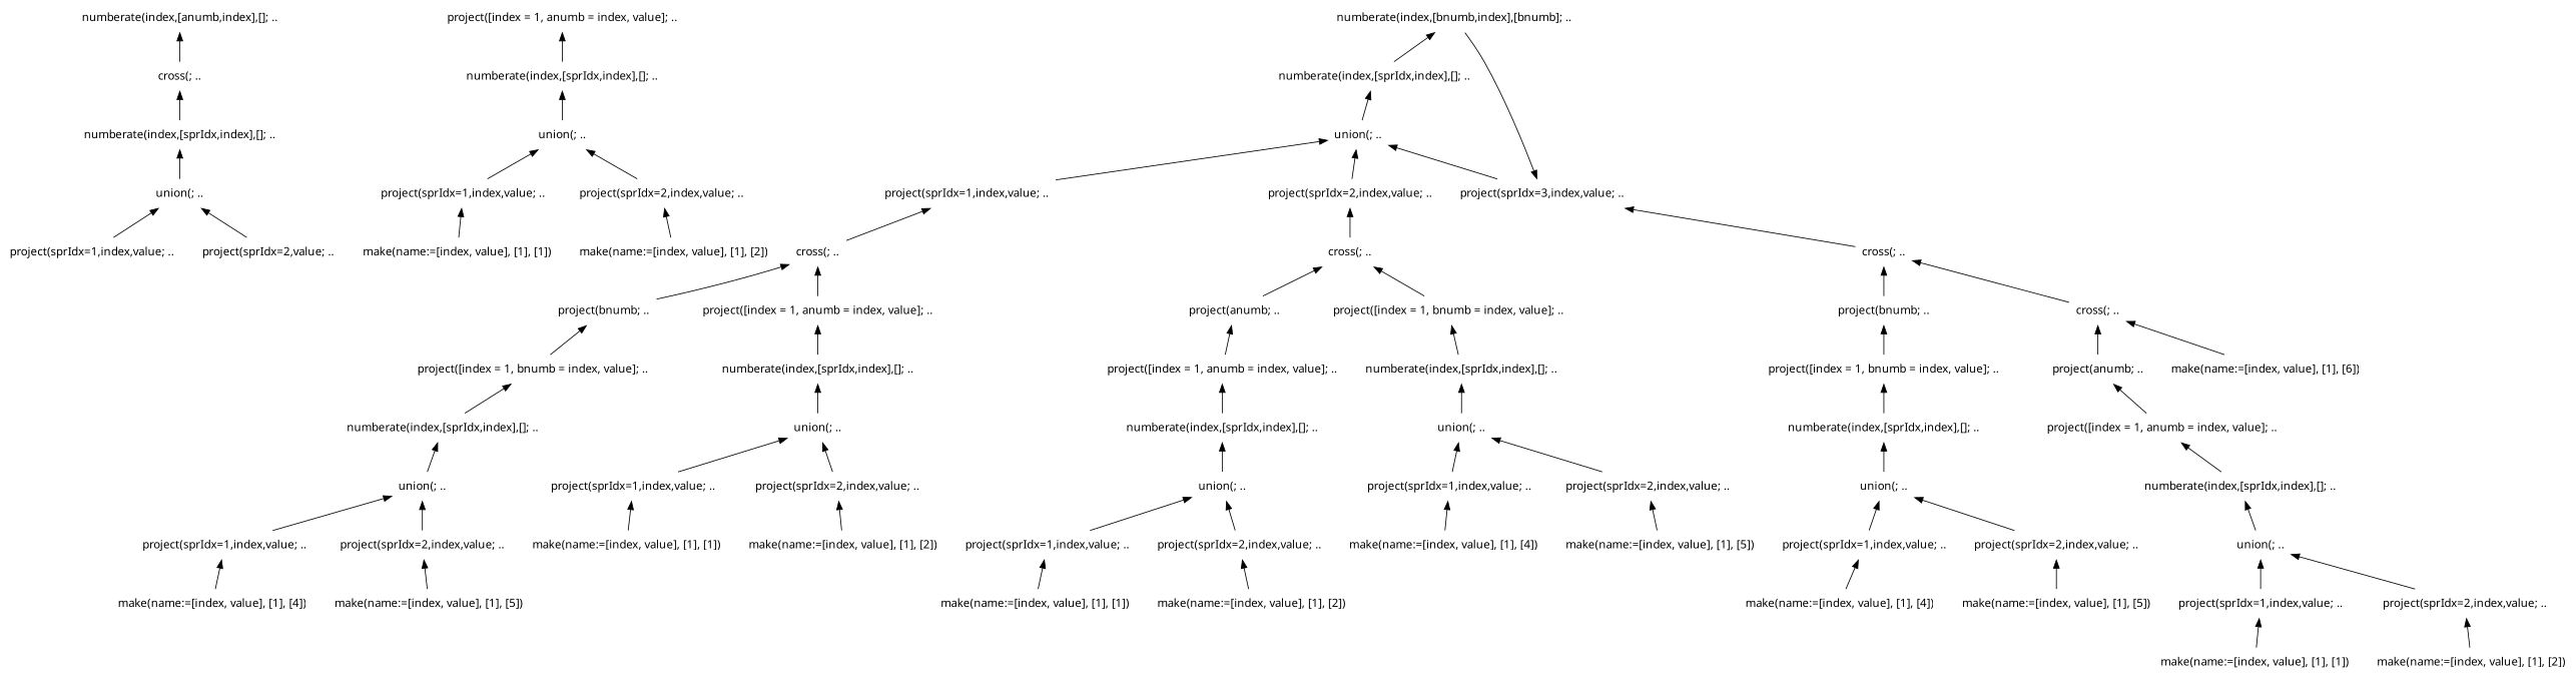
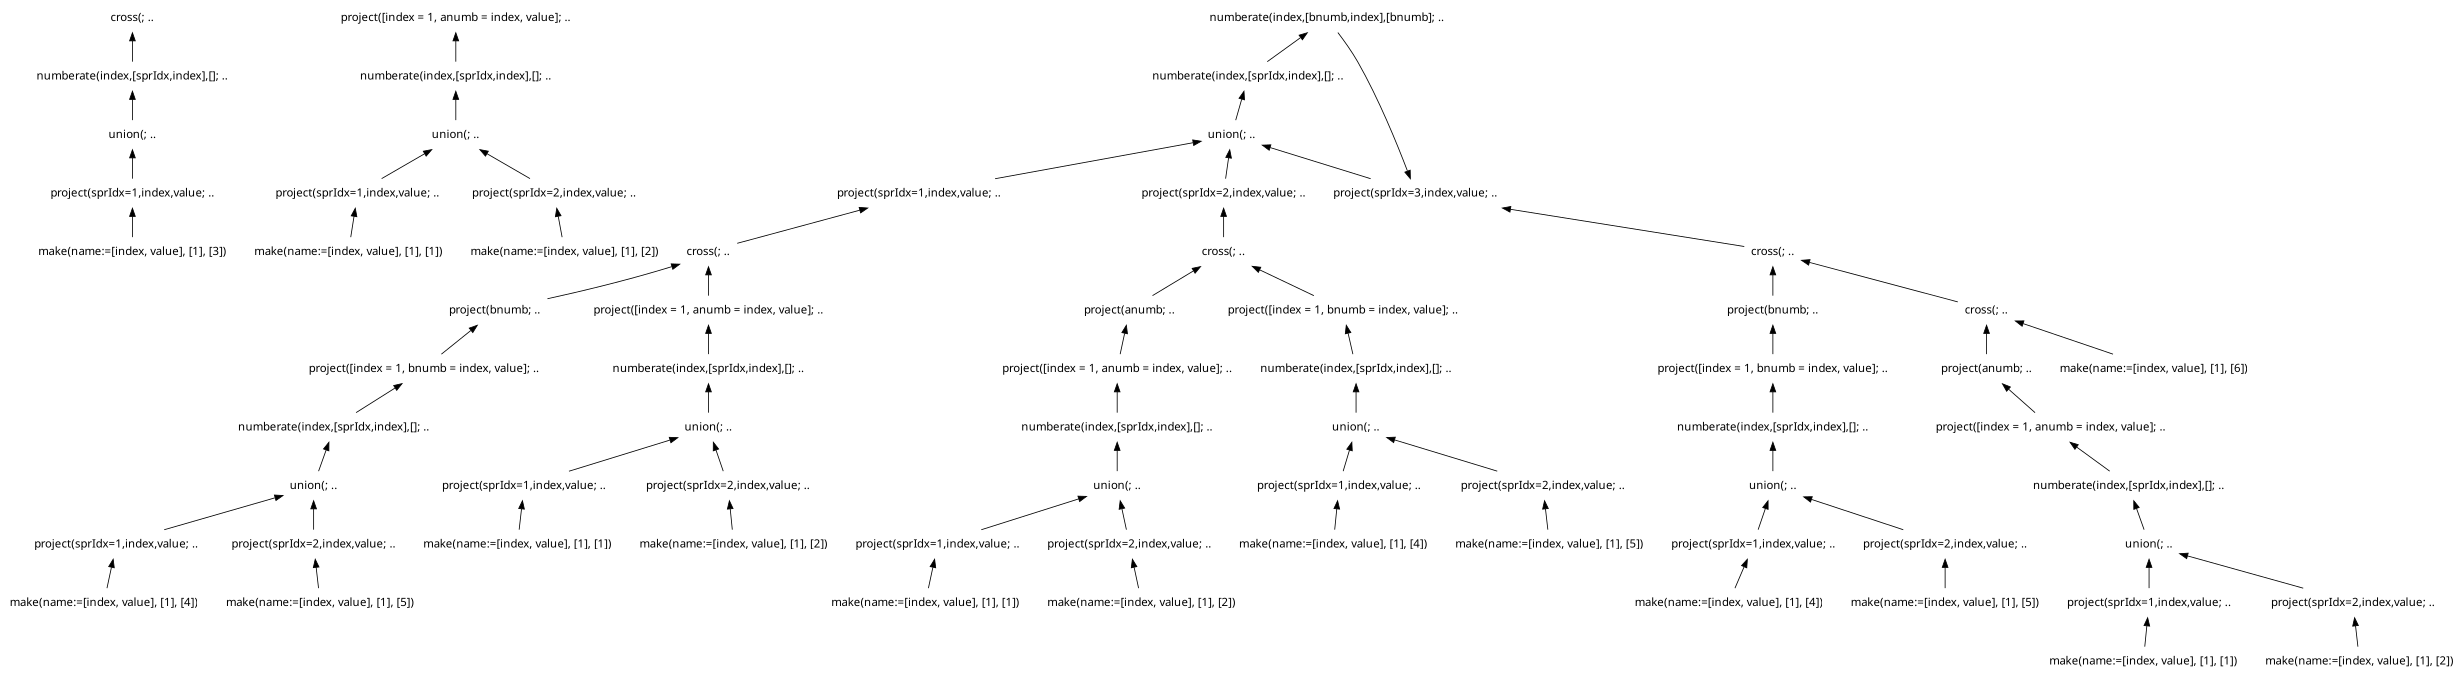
  digraph {
    fontname="Noto Sans"
    node [fontname="Noto Sans" shape=plaintext]
    edge [arrowhead=none arrowtail=normal color=black dir=both fontcolor=black fontname="Noto Sans" weight=1]
-   n1 [label="numberate(index,[anumb,index],[]; .."]
    n2 [label="cross(; .."]
    n3 [label="numberate(index,[sprIdx,index],[]; .."]
    n4 [label="union(; .."]
    n5 [label="project([index = 1, anumb = index, value]; .."]
    n6 [label="numberate(index,[sprIdx,index],[]; .."]
    n7 [label="union(; .."]
    n8 [label="project(sprIdx=1,index,value; .."]
    n9 [label="project(sprIdx=2,index,value; .."]
    n10 [label="make(name:=[index, value], [1], [1])"]
    n11 [label="make(name:=[index, value], [1], [2])"]
    n12 [label="project(sprIdx=1,index,value; .."]
-   n13 [label="project(sprIdx=2,value; .."]
+   n14 [label="make(name:=[index, value], [1], [3])"]
    n15 [label="numberate(index,[bnumb,index],[bnumb]; .."]
    n16 [label="numberate(index,[sprIdx,index],[]; .."]
    n17 [label="union(; .."]
    n18 [label="project(sprIdx=1,index,value; .."]
    n19 [label="project(sprIdx=2,index,value; .."]
    n20 [label="project(sprIdx=3,index,value; .."]
    n21 [label="cross(; .."]
    n22 [label="cross(; .."]
    n23 [label="cross(; .."]
    n24 [label="project(bnumb; .."]
    n25 [label="project([index = 1, anumb = index, value]; .."]
    n26 [label="project([index = 1, bnumb = index, value]; .."]
    n27 [label="numberate(index,[sprIdx,index],[]; .."]
    n28 [label="numberate(index,[sprIdx,index],[]; .."]
    n29 [label="union(; .."]
    n30 [label="project(sprIdx=1,index,value; .."]
    n31 [label="project(sprIdx=2,index,value; .."]
    n32 [label="make(name:=[index, value], [1], [4])"]
    n33 [label="make(name:=[index, value], [1], [5])"]
    n34 [label="union(; .."]
    n35 [label="project(sprIdx=1,index,value; .."]
    n36 [label="project(sprIdx=2,index,value; .."]
    n37 [label="make(name:=[index, value], [1], [1])"]
    n38 [label="make(name:=[index, value], [1], [2])"]
    n39 [label="project(anumb; .."]
    n40 [label="project([index = 1, bnumb = index, value]; .."]
    n41 [label="project([index = 1, anumb = index, value]; .."]
    n42 [label="numberate(index,[sprIdx,index],[]; .."]
    n43 [label="numberate(index,[sprIdx,index],[]; .."]
    n44 [label="union(; .."]
    n45 [label="project(sprIdx=1,index,value; .."]
    n46 [label="project(sprIdx=2,index,value; .."]
    n47 [label="make(name:=[index, value], [1], [1])"]
    n48 [label="make(name:=[index, value], [1], [2])"]
    n49 [label="union(; .."]
    n50 [label="project(sprIdx=1,index,value; .."]
    n51 [label="project(sprIdx=2,index,value; .."]
    n52 [label="make(name:=[index, value], [1], [4])"]
    n53 [label="make(name:=[index, value], [1], [5])"]
    n54 [label="project(bnumb; .."]
    n55 [label="cross(; .."]
    n56 [label="project([index = 1, bnumb = index, value]; .."]
    n57 [label="project(anumb; .."]
    n58 [label="make(name:=[index, value], [1], [6])"]
    n59 [label="numberate(index,[sprIdx,index],[]; .."]
    n60 [label="union(; .."]
    n61 [label="project(sprIdx=1,index,value; .."]
    n62 [label="project(sprIdx=2,index,value; .."]
    n63 [label="make(name:=[index, value], [1], [4])"]
    n64 [label="make(name:=[index, value], [1], [5])"]
    n65 [label="project([index = 1, anumb = index, value]; .."]
    n66 [label="numberate(index,[sprIdx,index],[]; .."]
    n67 [label="union(; .."]
    n68 [label="project(sprIdx=1,index,value; .."]
    n69 [label="project(sprIdx=2,index,value; .."]
    n70 [label="make(name:=[index, value], [1], [1])"]
    n71 [label="make(name:=[index, value], [1], [2])"]
-   n1 -> n2
    n2 -> n3
    n3 -> n4
    n4 -> n12
-   n4 -> n13
    n5 -> n6
    n6 -> n7
    n7 -> n8
    n7 -> n9
    n8 -> n10
    n9 -> n11
+   n12 -> n14
    n15 -> n16
    n16 -> n17
    n17 -> n18
    n17 -> n19
    n17 -> n20
    n18 -> n21
    n19 -> n22
    n20 -> n15
    n20 -> n23
    n21 -> n24
    n21 -> n25
    n22 -> n39
    n22 -> n40
    n23 -> n54
    n23 -> n55
    n24 -> n26
    n25 -> n27
    n26 -> n28
    n27 -> n34
    n28 -> n29
    n29 -> n30
    n29 -> n31
    n30 -> n32
    n31 -> n33
    n34 -> n35
    n34 -> n36
    n35 -> n37
    n36 -> n38
    n39 -> n41
    n40 -> n42
    n41 -> n43
    n42 -> n49
    n43 -> n44
    n44 -> n45
    n44 -> n46
    n45 -> n47
    n46 -> n48
    n49 -> n50
    n49 -> n51
    n50 -> n52
    n51 -> n53
    n54 -> n56
    n55 -> n57
    n55 -> n58
    n56 -> n59
    n57 -> n65
    n59 -> n60
    n60 -> n61
    n60 -> n62
    n61 -> n63
    n62 -> n64
    n65 -> n66
    n66 -> n67
    n67 -> n68
    n67 -> n69
    n68 -> n70
    n69 -> n71
  }
